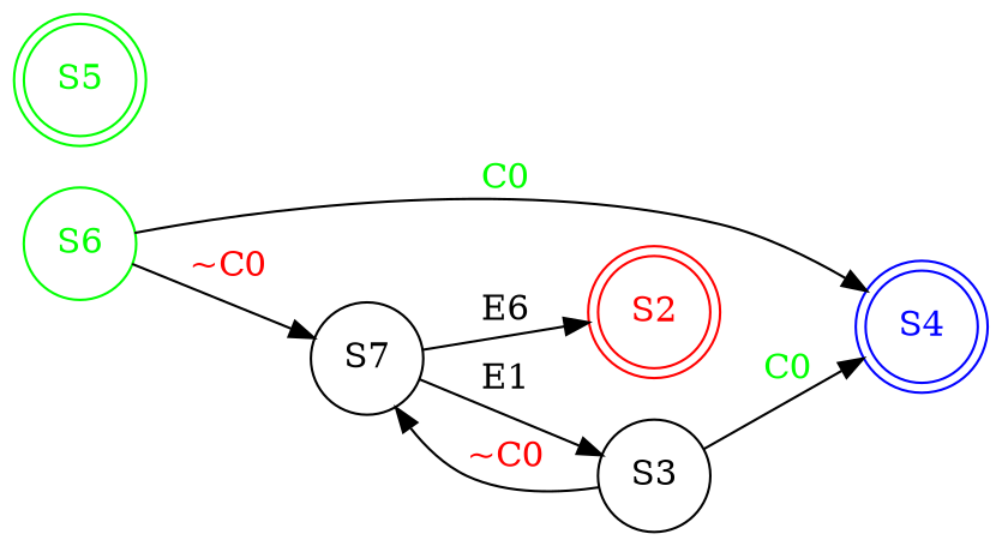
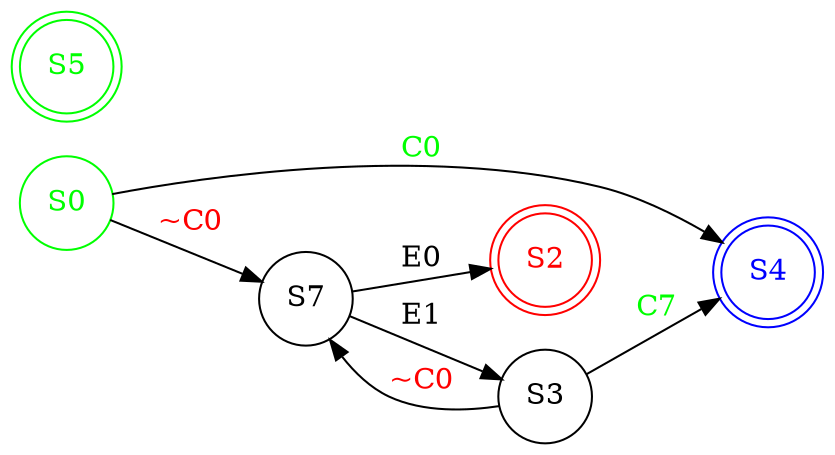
  digraph {
    rankdir=LR
    node [shape=circle]
-   S0 [color=green fontcolor=green label=S6]
+   S0 [color=green fontcolor=green]
    S4 [color=blue fontcolor=blue shape=doublecircle]
    n3 [label=S7]
    S2 [color=red fontcolor=red shape=doublecircle]
    S3
    S5 [color=green fontcolor=green shape=doublecircle]
    S0 -> S4 [fontcolor=green label=C0]
    S0 -> n3 [fontcolor=red label="~C0"]
-   n3 -> S2 [label=E6]
+   n3 -> S2 [label=E0]
    n3 -> S3 [label=E1]
-   S3 -> S4 [fontcolor=green label=C0]
+   S3 -> S4 [fontcolor=green label=C7]
    S3 -> n3 [fontcolor=red label="~C0"]
  }
